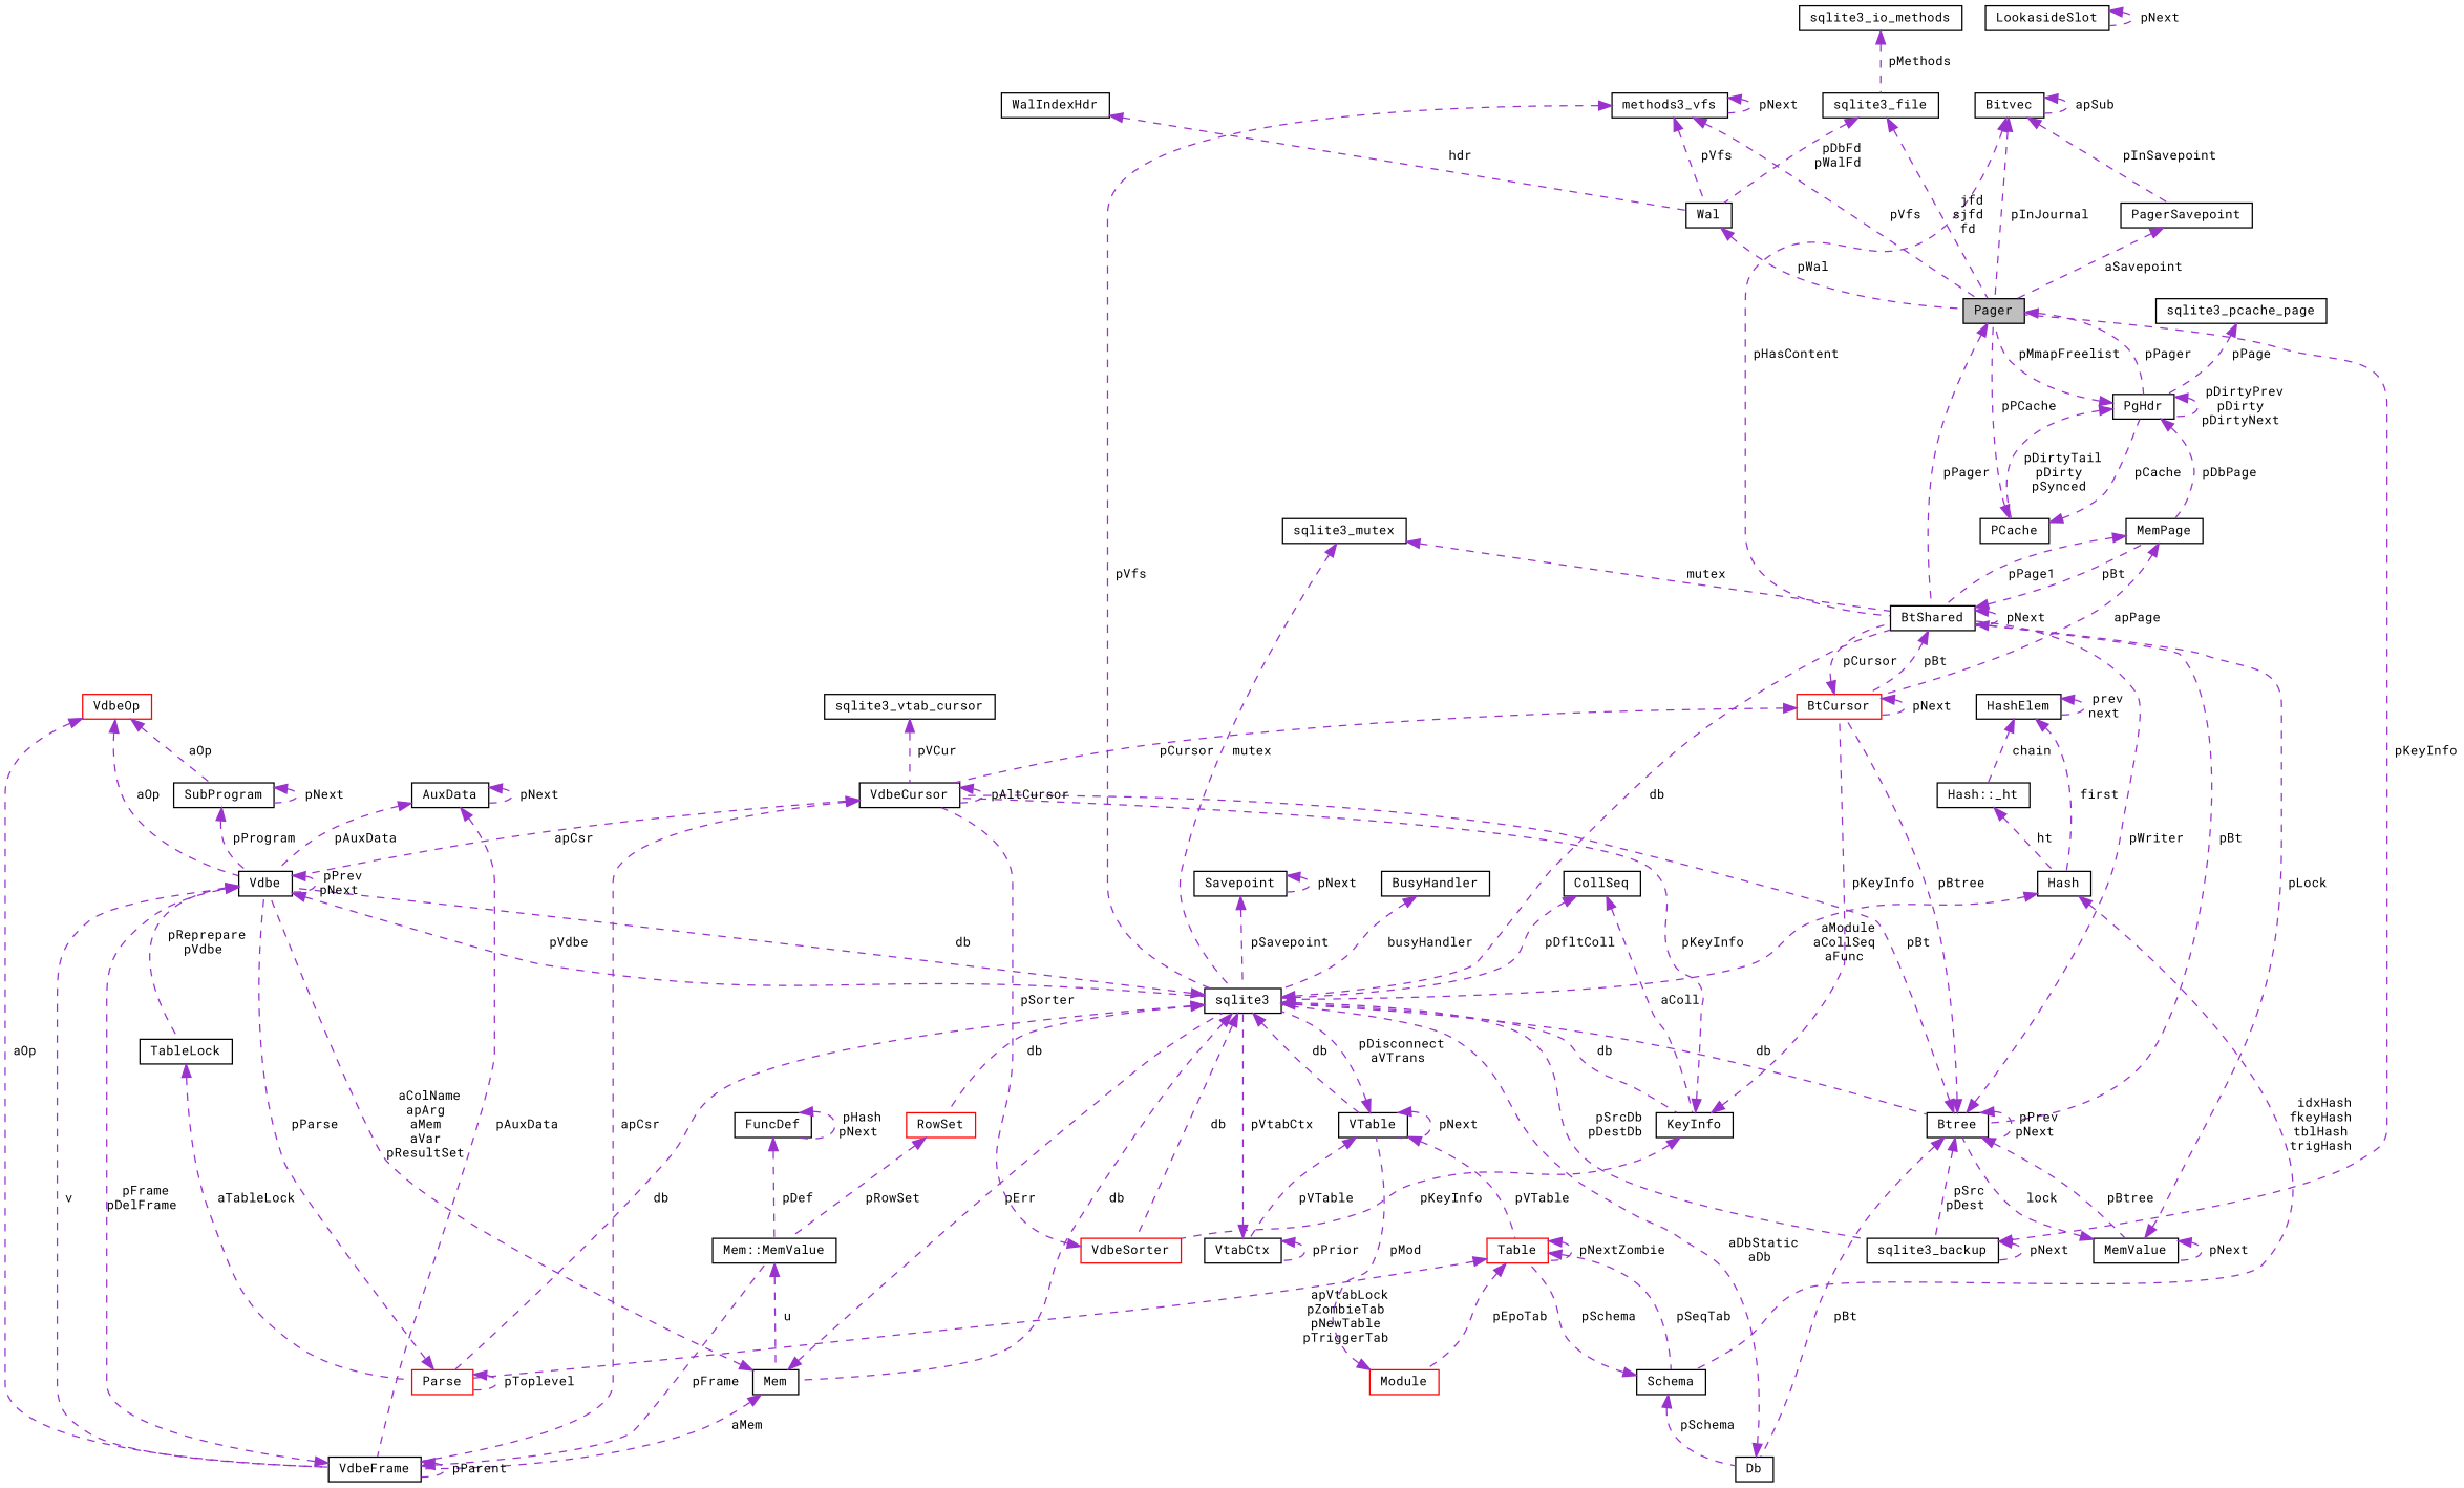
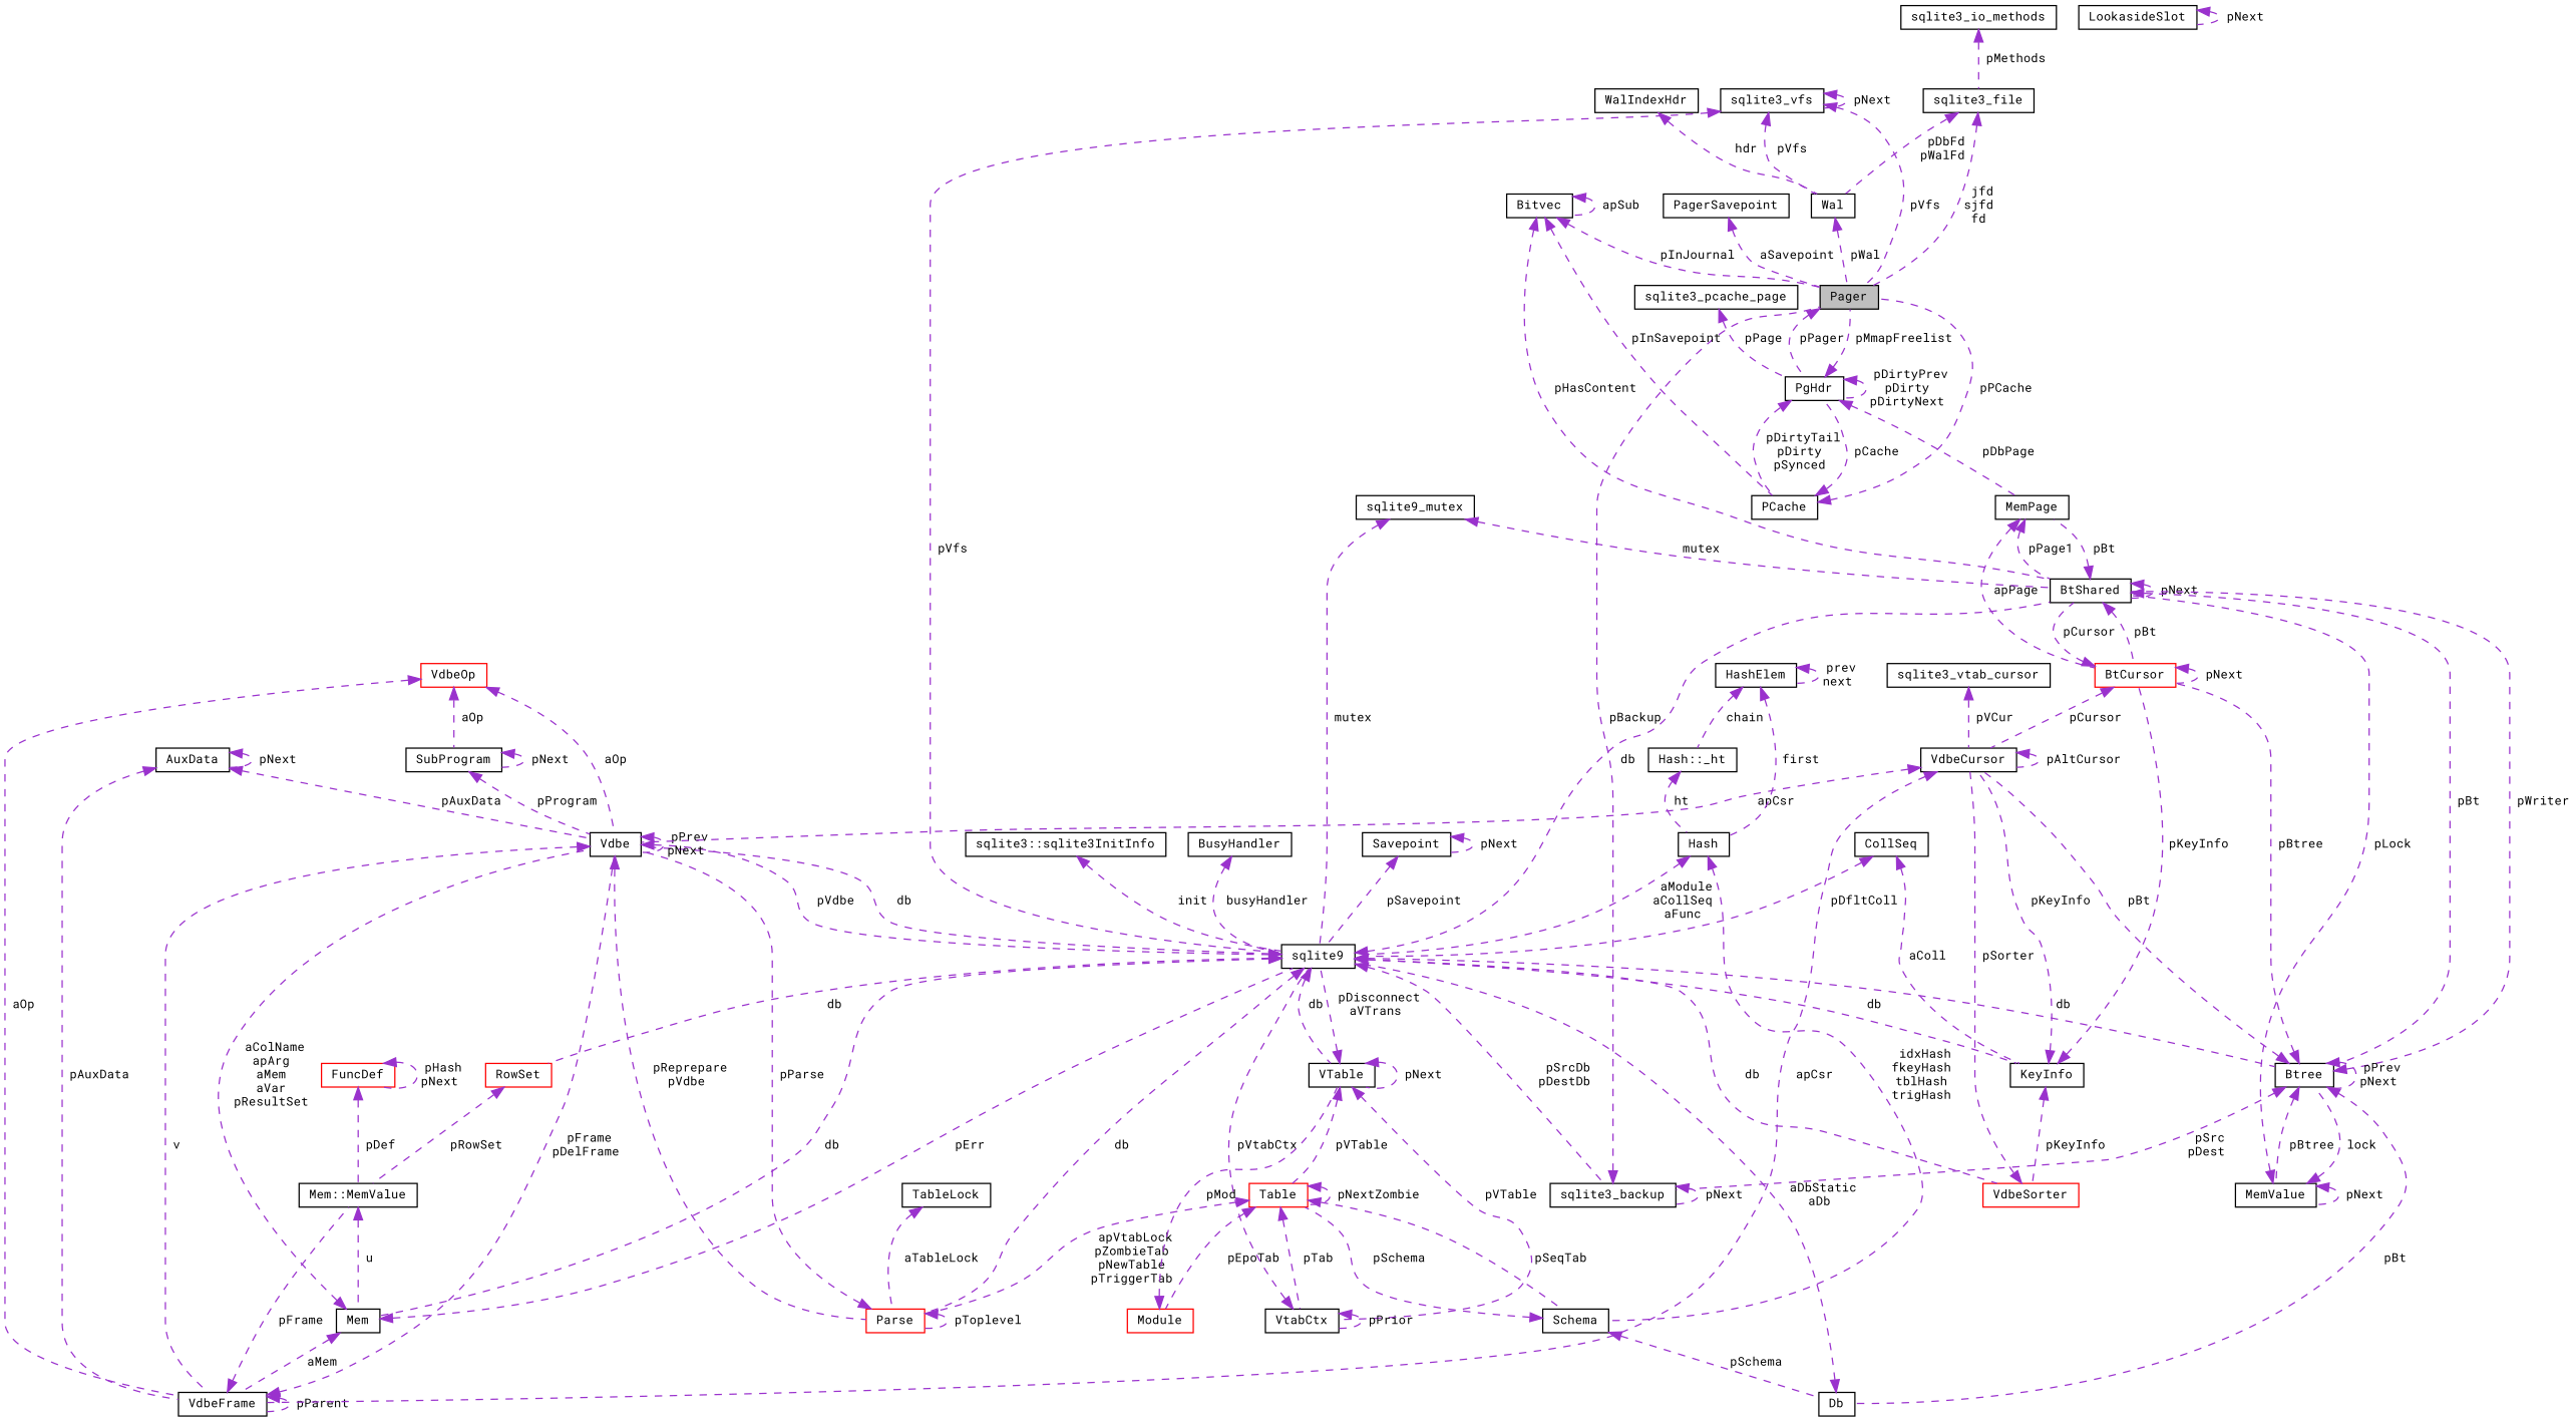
  digraph {
    fontname="Roboto Mono"
    node [color=black fillcolor=white fontname="Roboto Mono" fontsize=10 shape=record style=filled]
    edge [color=darkorchid3 dir=back fontname="Roboto Mono" fontsize=10 labelfontname=Helvetica labelfontsize=10 style=dashed]
    n1 [fillcolor=grey75 fontcolor=black height=0.2 label=Pager width=0.4]
    n2 [height=0.2 label=PgHdr width=0.4]
    n3 [height=0.2 label=BtShared width=0.4]
    n4 [height=0.2 label=PCache width=0.4]
    n5 [height=0.2 label=MemPage width=0.4]
    n6 [height=0.2 label=Btree width=0.4]
    n7 [color=red height=0.2 label=BtCursor width=0.4]
    n8 [height=0.2 label=sqlite3_pcache_page width=0.4]
    n9 [height=0.2 label=sqlite3_backup width=0.4]
-   n10 [height=0.2 label=sqlite3 width=0.4]
+   n10 [height=0.2 label=sqlite9 width=0.4]
    n11 [height=0.2 label=Mem width=0.4]
    n12 [height=0.2 label=Vdbe width=0.4]
    n13 [height=0.2 label=KeyInfo width=0.4]
    n14 [color=red height=0.2 label=VdbeSorter width=0.4]
    n15 [color=red height=0.2 label=Parse width=0.4]
    n16 [height=0.2 label=VTable width=0.4]
    n17 [color=red height=0.2 label=RowSet width=0.4]
    n18 [height=0.2 label=VdbeFrame width=0.4]
    n19 [height=0.2 label=VdbeCursor width=0.4]
    n20 [height=0.2 label=MemValue width=0.4]
    n21 [height=0.2 label=Db width=0.4]
    n22 [color=red height=0.2 label=Table width=0.4]
    n23 [height=0.2 label=VtabCtx width=0.4]
    n24 [height=0.2 label="Mem::MemValue" width=0.4]
    n25 [height=0.2 label=AuxData width=0.4]
    n26 [height=0.2 label=SubProgram width=0.4]
    n27 [color=red height=0.2 label=VdbeOp width=0.4]
    n28 [height=0.2 label=Bitvec width=0.4]
    n29 [height=0.2 label=PagerSavepoint width=0.4]
-   n30 [height=0.2 label=sqlite3_mutex width=0.4]
+   n30 [height=0.2 label=sqlite9_mutex width=0.4]
    n31 [height=0.2 label=CollSeq width=0.4]
    n32 [height=0.2 label=sqlite3_vtab_cursor width=0.4]
    n33 [height=0.2 label=TableLock width=0.4]
    n34 [height=0.2 label=Schema width=0.4]
    n35 [color=red height=0.2 label=Module width=0.4]
    n36 [height=0.2 label=Hash width=0.4]
    n37 [height=0.2 label="Hash::_ht" width=0.4]
    n38 [height=0.2 label=HashElem width=0.4]
-   n39 [height=0.2 label=FuncDef width=0.4]
+   n39 [color=red height=0.2 label=FuncDef width=0.4]
    n40 [height=0.2 label=Savepoint width=0.4]
    n41 [height=0.2 label=LookasideSlot width=0.4]
-   n42 [height=0.2 label=methods3_vfs width=0.4]
+   n42 [height=0.2 label=sqlite3_vfs width=0.4]
    n43 [height=0.2 label=Wal width=0.4]
+   n44 [height=0.2 label="sqlite3::sqlite3InitInfo" width=0.4]
    n45 [height=0.2 label=BusyHandler width=0.4]
    n46 [height=0.2 label=sqlite3_file width=0.4]
    n47 [height=0.2 label=sqlite3_io_methods width=0.4]
    n48 [height=0.2 label=WalIndexHdr width=0.4]
    n1 -> n2 [label=" pPager"]
-   n1 -> n3 [label=" pPager"]
    n2 -> n1 [label=" pMmapFreelist"]
    n2 -> n2 [label=" pDirtyPrev\npDirty\npDirtyNext"]
    n2 -> n4 [label=" pDirtyTail\npDirty\npSynced"]
    n2 -> n5 [label=" pDbPage"]
    n3 -> n3 [label=" pNext"]
    n3 -> n5 [label=" pBt"]
    n3 -> n6 [label=" pBt"]
    n3 -> n7 [label=" pBt"]
    n4 -> n1 [label=" pPCache"]
    n4 -> n2 [label=" pCache"]
    n5 -> n3 [label=" pPage1"]
    n5 -> n7 [label=" apPage"]
    n6 -> n3 [label=" pWriter"]
    n6 -> n6 [label=" pPrev\npNext"]
    n6 -> n7 [label=" pBtree"]
    n6 -> n9 [label=" pSrc\npDest"]
    n6 -> n19 [label=" pBt"]
    n6 -> n20 [label=" pBtree"]
    n6 -> n21 [label=" pBt"]
    n7 -> n3 [label=" pCursor"]
    n7 -> n7 [label=" pNext"]
    n7 -> n19 [label=" pCursor"]
    n8 -> n2 [label=" pPage"]
-   n9 -> n1 [label=" pKeyInfo"]
+   n9 -> n1 [label=" pBackup"]
    n9 -> n9 [label=" pNext"]
    n10 -> n3 [label=" db"]
    n10 -> n6 [label=" db"]
    n10 -> n9 [label=" pSrcDb\npDestDb"]
    n10 -> n11 [label=" db"]
    n10 -> n12 [label=" db"]
    n10 -> n13 [label=" db"]
    n10 -> n14 [label=" db"]
    n10 -> n15 [label=" db"]
    n10 -> n16 [label=" db"]
    n10 -> n17 [label=" db"]
    n11 -> n10 [label=" pErr"]
    n11 -> n12 [label=" aColName\napArg\naMem\naVar\npResultSet"]
    n11 -> n18 [label=" aMem"]
    n12 -> n10 [label=" pVdbe"]
    n12 -> n12 [label=" pPrev\npNext"]
-   n12 -> n33 [label=" pReprepare\npVdbe"]
+   n12 -> n15 [label=" pReprepare\npVdbe"]
    n12 -> n18 [label=" v"]
    n13 -> n7 [label=" pKeyInfo"]
    n13 -> n14 [label=" pKeyInfo"]
    n13 -> n19 [label=" pKeyInfo"]
    n14 -> n19 [label=" pSorter"]
    n15 -> n12 [label=" pParse"]
    n15 -> n15 [label=" pToplevel"]
    n16 -> n10 [label=" pDisconnect\naVTrans"]
    n16 -> n16 [label=" pNext"]
    n16 -> n22 [label=" pVTable"]
    n16 -> n23 [label=" pVTable"]
    n17 -> n24 [label=" pRowSet"]
    n18 -> n12 [label=" pFrame\npDelFrame"]
    n18 -> n18 [label=" pParent"]
    n18 -> n24 [label=" pFrame"]
    n19 -> n12 [label=" apCsr"]
    n19 -> n18 [label=" apCsr"]
    n19 -> n19 [label=" pAltCursor"]
    n20 -> n3 [label=" pLock"]
    n20 -> n6 [label=" lock"]
    n20 -> n20 [label=" pNext"]
    n21 -> n10 [label=" aDbStatic\naDb"]
    n22 -> n15 [label=" apVtabLock\npZombieTab\npNewTable\npTriggerTab"]
    n22 -> n22 [label=" pNextZombie"]
+   n22 -> n23 [label=" pTab"]
    n22 -> n34 [label=" pSeqTab"]
    n22 -> n35 [label=" pEpoTab"]
    n23 -> n10 [label=" pVtabCtx"]
    n23 -> n23 [label=" pPrior"]
    n24 -> n11 [label=" u"]
    n25 -> n12 [label=" pAuxData"]
    n25 -> n18 [label=" pAuxData"]
    n25 -> n25 [label=" pNext"]
    n26 -> n12 [label=" pProgram"]
    n26 -> n26 [label=" pNext"]
    n27 -> n12 [label=" aOp"]
    n27 -> n18 [label=" aOp"]
    n27 -> n26 [label=" aOp"]
    n28 -> n1 [label=" pInJournal"]
    n28 -> n3 [label=" pHasContent"]
    n28 -> n28 [label=" apSub"]
-   n28 -> n29 [label=" pInSavepoint"]
+   n28 -> n4 [label=" pInSavepoint"]
    n29 -> n1 [label=" aSavepoint"]
    n30 -> n3 [label=" mutex"]
    n30 -> n10 [label=" mutex"]
    n31 -> n10 [label=" pDfltColl"]
    n31 -> n13 [label=" aColl"]
    n32 -> n19 [label=" pVCur"]
    n33 -> n15 [label=" aTableLock"]
    n34 -> n21 [label=" pSchema"]
    n34 -> n22 [label=" pSchema"]
    n35 -> n16 [label=" pMod"]
    n36 -> n10 [label=" aModule\naCollSeq\naFunc"]
    n36 -> n34 [label=" idxHash\nfkeyHash\ntblHash\ntrigHash"]
    n37 -> n36 [label=" ht"]
    n38 -> n36 [label=" first"]
    n38 -> n37 [label=" chain"]
    n38 -> n38 [label=" prev\nnext"]
    n39 -> n24 [label=" pDef"]
    n39 -> n39 [label=" pHash\npNext"]
    n40 -> n10 [label=" pSavepoint"]
    n40 -> n40 [label=" pNext"]
    n41 -> n41 [label=" pNext"]
    n42 -> n1 [label=" pVfs"]
    n42 -> n10 [label=" pVfs"]
    n42 -> n42 [label=" pNext"]
    n42 -> n43 [label=" pVfs"]
    n43 -> n1 [label=" pWal"]
+   n44 -> n10 [label=" init"]
    n45 -> n10 [label=" busyHandler"]
    n46 -> n1 [label=" jfd\nsjfd\nfd"]
    n46 -> n43 [label=" pDbFd\npWalFd"]
    n47 -> n46 [label=" pMethods"]
    n48 -> n43 [label=" hdr"]
  }
